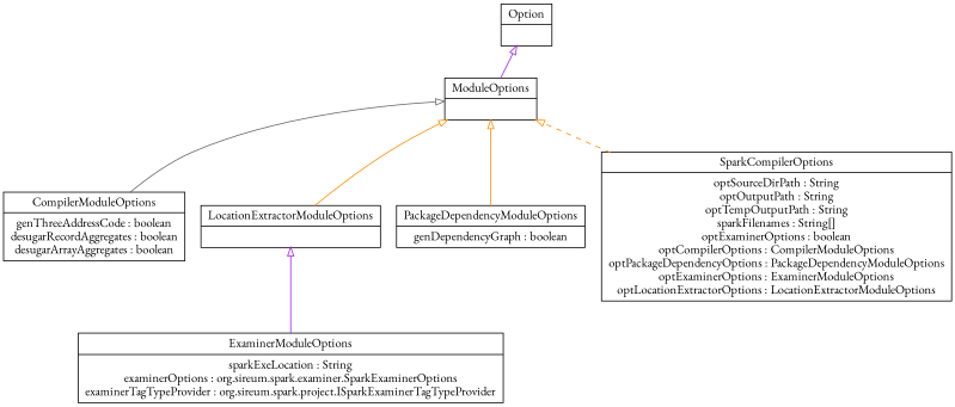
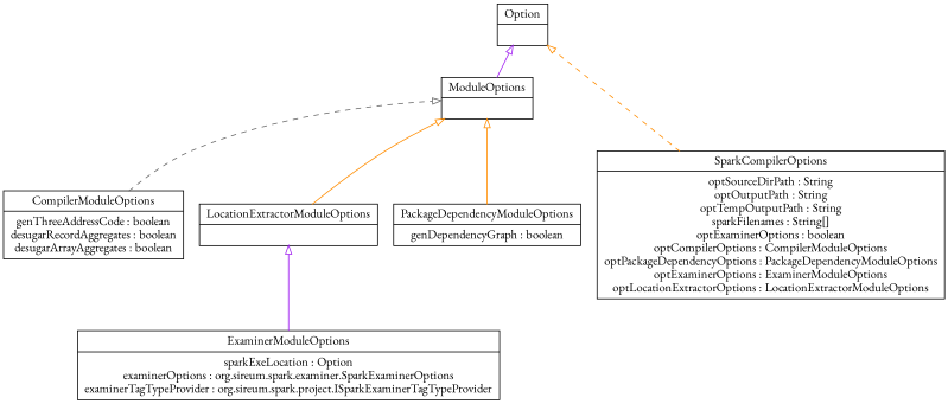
  digraph {
    fontname="EB Garamond"
    rankdir=BT
    node [fontname="EB Garamond" shape=record]
    edge [arrowhead=onormal color=darkorange fontname="EB Garamond" style=solid]
    n1 [label="{Option|}"]
    n2 [label="{ModuleOptions|}"]
    n3 [label="{CompilerModuleOptions|genThreeAddressCode : boolean\ndesugarRecordAggregates : boolean\ndesugarArrayAggregates : boolean}"]
-   n4 [label="{ExaminerModuleOptions|sparkExeLocation : String\nexaminerOptions : org.sireum.spark.examiner.SparkExaminerOptions\nexaminerTagTypeProvider : org.sireum.spark.project.ISparkExaminerTagTypeProvider}"]
+   n4 [label="{ExaminerModuleOptions|sparkExeLocation : Option\nexaminerOptions : org.sireum.spark.examiner.SparkExaminerOptions\nexaminerTagTypeProvider : org.sireum.spark.project.ISparkExaminerTagTypeProvider}"]
    n5 [label="{LocationExtractorModuleOptions|}"]
    n6 [label="{PackageDependencyModuleOptions|genDependencyGraph : boolean}"]
    n7 [label="{SparkCompilerOptions|optSourceDirPath : String\noptOutputPath : String\noptTempOutputPath : String\nsparkFilenames : String[]\noptExaminerOptions : boolean\noptCompilerOptions : CompilerModuleOptions\noptPackageDependencyOptions : PackageDependencyModuleOptions\noptExaminerOptions : ExaminerModuleOptions\noptLocationExtractorOptions : LocationExtractorModuleOptions}"]
    n2 -> n1 [color=purple]
-   n3 -> n2 [color=gray40]
+   n3 -> n2 [color=gray40 style=dashed]
    n4 -> n5 [color=purple]
    n5 -> n2
    n6 -> n2
-   n7 -> n2 [style=dashed]
+   n7 -> n1 [style=dashed]
  }
